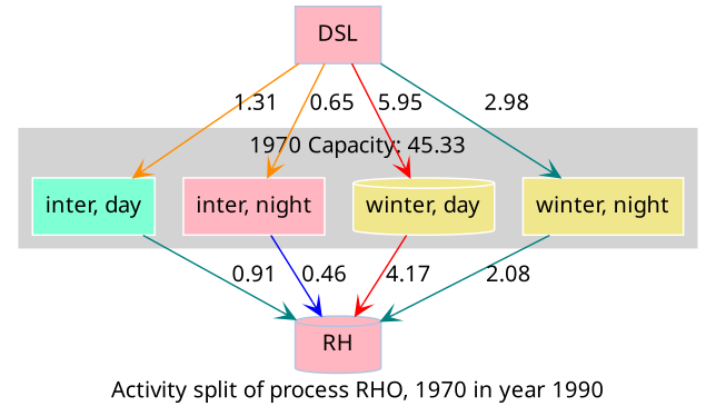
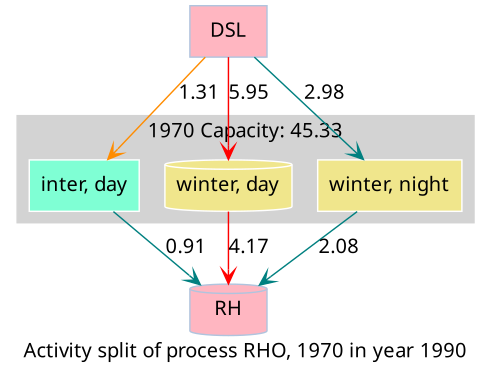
  strict digraph {
    compound=True
    concentrate=True
    fontname="Noto Sans"
    label="Activity split of process RHO, 1970 in year 1990"
    rankdir=TB
    splines=False
    node [color=white fillcolor=lightpink fontname="Noto Sans" shape=box style=filled]
    edge [arrowhead=vee color=teal fontname="Noto Sans"]
    "inter, day" [fillcolor=aquamarine]
-   "inter, night"
    "winter, day" [fillcolor=khaki shape=cylinder]
    "winter, night" [fillcolor=khaki]
    DSL [color=lightsteelblue fontcolor=black]
    RH [color=lightsteelblue fontcolor=black shape=cylinder]
    subgraph cluster_1 {
      color=lightgrey
      label="1970 Capacity: 45.33"
      rank=same
      style=filled
      "inter, day"
-     "inter, night"
      "winter, day"
      "winter, night"
    }
    subgraph sub_2 {
      DSL
      RH
    }
    subgraph sub_3 {
      "inter, day"
-     "inter, night"
      "winter, day"
      "winter, night"
      DSL
    }
    subgraph sub_4 {
      "inter, day"
-     "inter, night"
      "winter, day"
      "winter, night"
      RH
    }
    "inter, day" -> RH [label=0.91]
-   "inter, night" -> RH [color=blue label=0.46]
    "winter, day" -> RH [color=red label=4.17]
    "winter, night" -> RH [label=2.08]
    DSL -> "inter, day" [color=darkorange label=1.31]
-   DSL -> "inter, night" [color=darkorange label=0.65]
    DSL -> "winter, day" [color=red label=5.95]
    DSL -> "winter, night" [label=2.98]
  }
